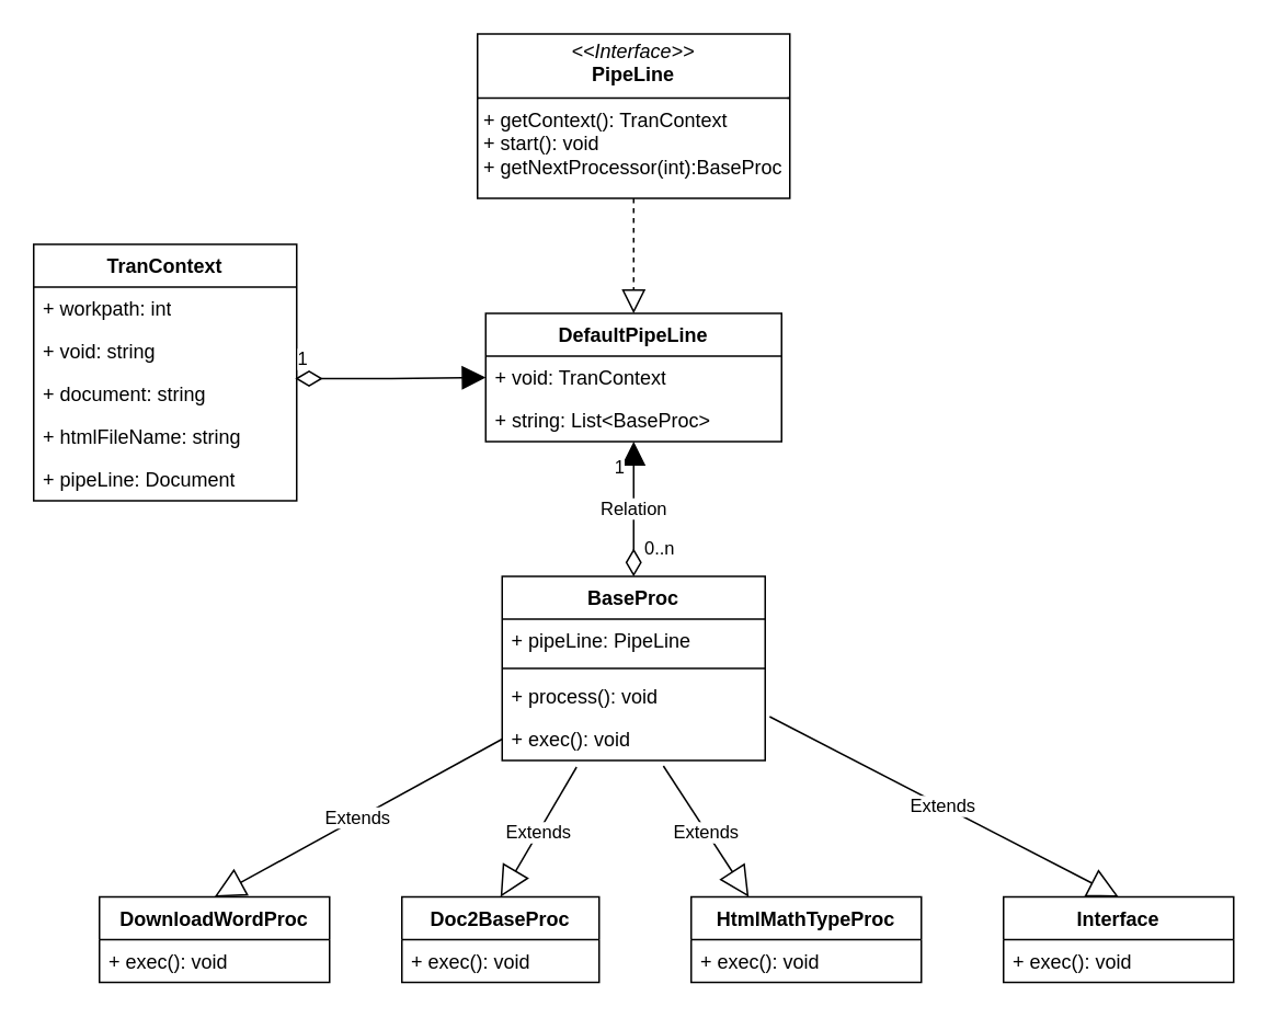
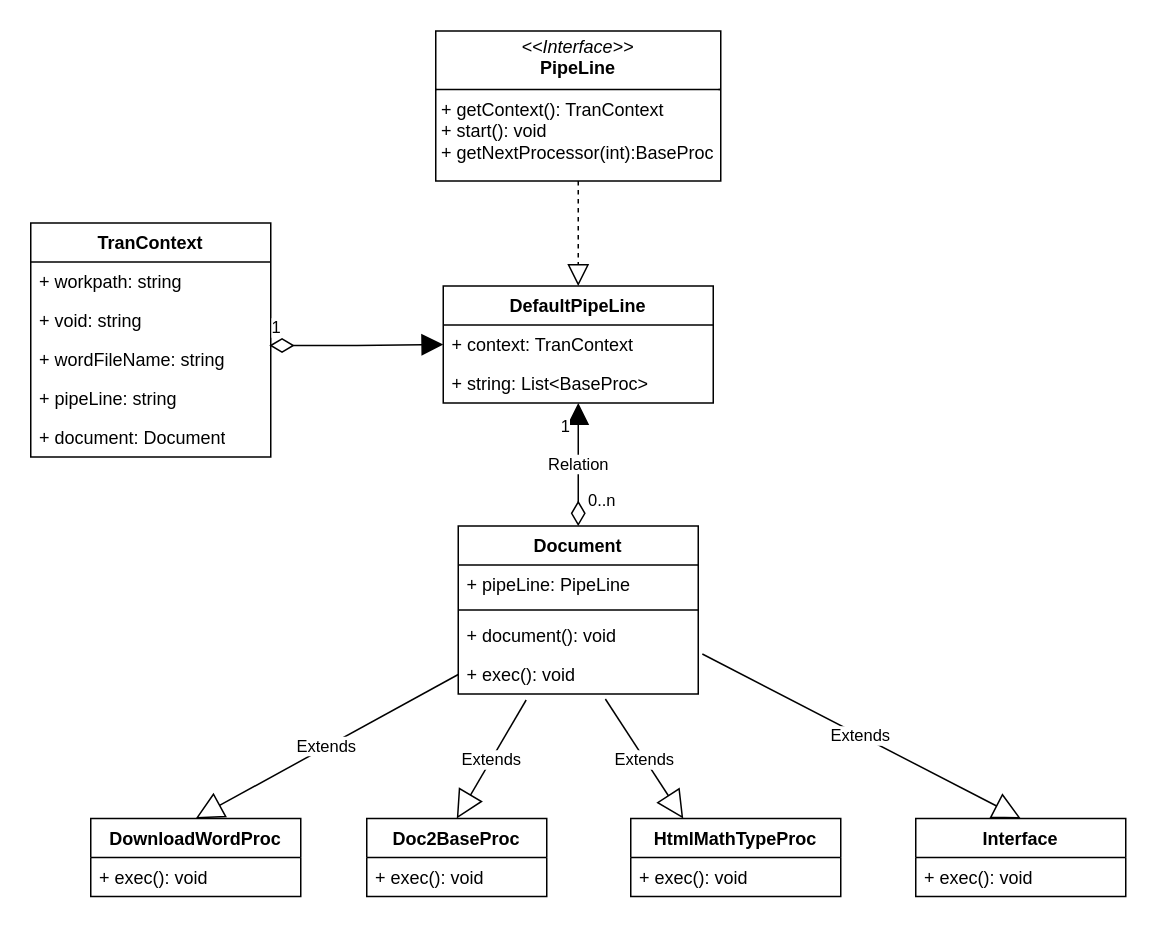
  <mxCell id="0" />
  <mxCell id="1" parent="0" />
  <mxCell id="2" value="TranContext" style="swimlane;fontStyle=1;align=center;verticalAlign=top;childLayout=stackLayout;horizontal=1;startSize=26;horizontalStack=0;resizeParent=1;resizeParentMax=0;resizeLast=0;collapsible=1;marginBottom=0;whiteSpace=wrap;html=1;" vertex="1" parent="1"><mxGeometry x="20" y="148" width="160" height="156" as="geometry" /></mxCell>
- <mxCell id="3" value="+ workpath: int" style="text;strokeColor=none;fillColor=none;align=left;verticalAlign=top;spacingLeft=4;spacingRight=4;overflow=hidden;rotatable=0;points=[[0,0.5],[1,0.5]];portConstraint=eastwest;whiteSpace=wrap;html=1;" vertex="1" parent="2"><mxGeometry y="26" width="160" height="26" as="geometry" /></mxCell>
+ <mxCell id="3" value="+ workpath: string" style="text;strokeColor=none;fillColor=none;align=left;verticalAlign=top;spacingLeft=4;spacingRight=4;overflow=hidden;rotatable=0;points=[[0,0.5],[1,0.5]];portConstraint=eastwest;whiteSpace=wrap;html=1;" vertex="1" parent="2"><mxGeometry y="26" width="160" height="26" as="geometry" /></mxCell>
  <mxCell id="4" value="+ void: string" style="text;strokeColor=none;fillColor=none;align=left;verticalAlign=top;spacingLeft=4;spacingRight=4;overflow=hidden;rotatable=0;points=[[0,0.5],[1,0.5]];portConstraint=eastwest;whiteSpace=wrap;html=1;" vertex="1" parent="2"><mxGeometry y="52" width="160" height="26" as="geometry" /></mxCell>
- <mxCell id="5" value="+ document: string" style="text;strokeColor=none;fillColor=none;align=left;verticalAlign=top;spacingLeft=4;spacingRight=4;overflow=hidden;rotatable=0;points=[[0,0.5],[1,0.5]];portConstraint=eastwest;whiteSpace=wrap;html=1;" vertex="1" parent="2"><mxGeometry y="78" width="160" height="26" as="geometry" /></mxCell>
- <mxCell id="6" value="+ htmlFileName: string" style="text;strokeColor=none;fillColor=none;align=left;verticalAlign=top;spacingLeft=4;spacingRight=4;overflow=hidden;rotatable=0;points=[[0,0.5],[1,0.5]];portConstraint=eastwest;whiteSpace=wrap;html=1;" vertex="1" parent="2"><mxGeometry y="104" width="160" height="26" as="geometry" /></mxCell>
- <mxCell id="7" value="+ pipeLine: Document" style="text;strokeColor=none;fillColor=none;align=left;verticalAlign=top;spacingLeft=4;spacingRight=4;overflow=hidden;rotatable=0;points=[[0,0.5],[1,0.5]];portConstraint=eastwest;whiteSpace=wrap;html=1;" vertex="1" parent="2"><mxGeometry y="130" width="160" height="26" as="geometry" /></mxCell>
+ <mxCell id="5" value="+ wordFileName: string" style="text;strokeColor=none;fillColor=none;align=left;verticalAlign=top;spacingLeft=4;spacingRight=4;overflow=hidden;rotatable=0;points=[[0,0.5],[1,0.5]];portConstraint=eastwest;whiteSpace=wrap;html=1;" vertex="1" parent="2"><mxGeometry y="78" width="160" height="26" as="geometry" /></mxCell>
+ <mxCell id="6" value="+ pipeLine: string" style="text;strokeColor=none;fillColor=none;align=left;verticalAlign=top;spacingLeft=4;spacingRight=4;overflow=hidden;rotatable=0;points=[[0,0.5],[1,0.5]];portConstraint=eastwest;whiteSpace=wrap;html=1;" vertex="1" parent="2"><mxGeometry y="104" width="160" height="26" as="geometry" /></mxCell>
+ <mxCell id="7" value="+ document: Document" style="text;strokeColor=none;fillColor=none;align=left;verticalAlign=top;spacingLeft=4;spacingRight=4;overflow=hidden;rotatable=0;points=[[0,0.5],[1,0.5]];portConstraint=eastwest;whiteSpace=wrap;html=1;" vertex="1" parent="2"><mxGeometry y="130" width="160" height="26" as="geometry" /></mxCell>
  <mxCell id="8" value="&lt;p style=&quot;margin:0px;margin-top:4px;text-align:center;&quot;&gt;&lt;i&gt;&amp;lt;&amp;lt;Interface&amp;gt;&amp;gt;&lt;/i&gt;&lt;br&gt;&lt;b&gt;PipeLine&lt;/b&gt;&lt;/p&gt;&lt;hr size=&quot;1&quot; style=&quot;border-style:solid;&quot;&gt;&lt;p style=&quot;margin:0px;margin-left:4px;&quot;&gt;+ getContext(): TranContext&lt;br&gt;+ start(): void&lt;/p&gt;&lt;p style=&quot;margin:0px;margin-left:4px;&quot;&gt;+ getNextProcessor(int):BaseProc&lt;/p&gt;" style="verticalAlign=top;align=left;overflow=fill;html=1;whiteSpace=wrap;" vertex="1" parent="1"><mxGeometry x="290" y="20" width="190" height="100" as="geometry" /></mxCell>
  <mxCell id="9" value="DefaultPipeLine" style="swimlane;fontStyle=1;align=center;verticalAlign=top;childLayout=stackLayout;horizontal=1;startSize=26;horizontalStack=0;resizeParent=1;resizeParentMax=0;resizeLast=0;collapsible=1;marginBottom=0;whiteSpace=wrap;html=1;" vertex="1" parent="1"><mxGeometry x="295" y="190" width="180" height="78" as="geometry" /></mxCell>
- <mxCell id="10" value="+ void: TranContext" style="text;strokeColor=none;fillColor=none;align=left;verticalAlign=top;spacingLeft=4;spacingRight=4;overflow=hidden;rotatable=0;points=[[0,0.5],[1,0.5]];portConstraint=eastwest;whiteSpace=wrap;html=1;" vertex="1" parent="9"><mxGeometry y="26" width="180" height="26" as="geometry" /></mxCell>
+ <mxCell id="10" value="+ context: TranContext" style="text;strokeColor=none;fillColor=none;align=left;verticalAlign=top;spacingLeft=4;spacingRight=4;overflow=hidden;rotatable=0;points=[[0,0.5],[1,0.5]];portConstraint=eastwest;whiteSpace=wrap;html=1;" vertex="1" parent="9"><mxGeometry y="26" width="180" height="26" as="geometry" /></mxCell>
  <mxCell id="11" value="+ string: List&amp;lt;BaseProc&amp;gt;" style="text;strokeColor=none;fillColor=none;align=left;verticalAlign=top;spacingLeft=4;spacingRight=4;overflow=hidden;rotatable=0;points=[[0,0.5],[1,0.5]];portConstraint=eastwest;whiteSpace=wrap;html=1;" vertex="1" parent="9"><mxGeometry y="52" width="180" height="26" as="geometry" /></mxCell>
- <mxCell id="12" value="BaseProc" style="swimlane;fontStyle=1;align=center;verticalAlign=top;childLayout=stackLayout;horizontal=1;startSize=26;horizontalStack=0;resizeParent=1;resizeParentMax=0;resizeLast=0;collapsible=1;marginBottom=0;whiteSpace=wrap;html=1;" vertex="1" parent="1"><mxGeometry x="305" y="350" width="160" height="112" as="geometry" /></mxCell>
+ <mxCell id="12" value="Document" style="swimlane;fontStyle=1;align=center;verticalAlign=top;childLayout=stackLayout;horizontal=1;startSize=26;horizontalStack=0;resizeParent=1;resizeParentMax=0;resizeLast=0;collapsible=1;marginBottom=0;whiteSpace=wrap;html=1;" vertex="1" parent="1"><mxGeometry x="305" y="350" width="160" height="112" as="geometry" /></mxCell>
  <mxCell id="13" value="+ pipeLine: PipeLine" style="text;strokeColor=none;fillColor=none;align=left;verticalAlign=top;spacingLeft=4;spacingRight=4;overflow=hidden;rotatable=0;points=[[0,0.5],[1,0.5]];portConstraint=eastwest;whiteSpace=wrap;html=1;" vertex="1" parent="12"><mxGeometry y="26" width="160" height="26" as="geometry" /></mxCell>
  <mxCell id="14" value="" style="line;strokeWidth=1;fillColor=none;align=left;verticalAlign=middle;spacingTop=-1;spacingLeft=3;spacingRight=3;rotatable=0;labelPosition=right;points=[];portConstraint=eastwest;strokeColor=inherit;" vertex="1" parent="12"><mxGeometry y="52" width="160" height="8" as="geometry" /></mxCell>
- <mxCell id="15" value="+ process(): void" style="text;strokeColor=none;fillColor=none;align=left;verticalAlign=top;spacingLeft=4;spacingRight=4;overflow=hidden;rotatable=0;points=[[0,0.5],[1,0.5]];portConstraint=eastwest;whiteSpace=wrap;html=1;" vertex="1" parent="12"><mxGeometry y="60" width="160" height="26" as="geometry" /></mxCell>
+ <mxCell id="15" value="+ document(): void" style="text;strokeColor=none;fillColor=none;align=left;verticalAlign=top;spacingLeft=4;spacingRight=4;overflow=hidden;rotatable=0;points=[[0,0.5],[1,0.5]];portConstraint=eastwest;whiteSpace=wrap;html=1;" vertex="1" parent="12"><mxGeometry y="60" width="160" height="26" as="geometry" /></mxCell>
  <mxCell id="16" value="+ exec(): void" style="text;strokeColor=none;fillColor=none;align=left;verticalAlign=top;spacingLeft=4;spacingRight=4;overflow=hidden;rotatable=0;points=[[0,0.5],[1,0.5]];portConstraint=eastwest;whiteSpace=wrap;html=1;" vertex="1" parent="12"><mxGeometry y="86" width="160" height="26" as="geometry" /></mxCell>
  <mxCell id="17" value="DownloadWordProc" style="swimlane;fontStyle=1;align=center;verticalAlign=top;childLayout=stackLayout;horizontal=1;startSize=26;horizontalStack=0;resizeParent=1;resizeParentMax=0;resizeLast=0;collapsible=1;marginBottom=0;whiteSpace=wrap;html=1;" vertex="1" parent="1"><mxGeometry x="60" y="545" width="140" height="52" as="geometry" /></mxCell>
  <mxCell id="18" value="+ exec(): void" style="text;strokeColor=none;fillColor=none;align=left;verticalAlign=top;spacingLeft=4;spacingRight=4;overflow=hidden;rotatable=0;points=[[0,0.5],[1,0.5]];portConstraint=eastwest;whiteSpace=wrap;html=1;" vertex="1" parent="17"><mxGeometry y="26" width="140" height="26" as="geometry" /></mxCell>
  <mxCell id="19" value="Doc2BaseProc" style="swimlane;fontStyle=1;align=center;verticalAlign=top;childLayout=stackLayout;horizontal=1;startSize=26;horizontalStack=0;resizeParent=1;resizeParentMax=0;resizeLast=0;collapsible=1;marginBottom=0;whiteSpace=wrap;html=1;" vertex="1" parent="1"><mxGeometry x="244" y="545" width="120" height="52" as="geometry" /></mxCell>
  <mxCell id="20" value="+ exec(): void" style="text;strokeColor=none;fillColor=none;align=left;verticalAlign=top;spacingLeft=4;spacingRight=4;overflow=hidden;rotatable=0;points=[[0,0.5],[1,0.5]];portConstraint=eastwest;whiteSpace=wrap;html=1;" vertex="1" parent="19"><mxGeometry y="26" width="120" height="26" as="geometry" /></mxCell>
  <mxCell id="21" value="HtmlMathTypeProc" style="swimlane;fontStyle=1;align=center;verticalAlign=top;childLayout=stackLayout;horizontal=1;startSize=26;horizontalStack=0;resizeParent=1;resizeParentMax=0;resizeLast=0;collapsible=1;marginBottom=0;whiteSpace=wrap;html=1;" vertex="1" parent="1"><mxGeometry x="420" y="545" width="140" height="52" as="geometry" /></mxCell>
  <mxCell id="22" value="+ exec(): void" style="text;strokeColor=none;fillColor=none;align=left;verticalAlign=top;spacingLeft=4;spacingRight=4;overflow=hidden;rotatable=0;points=[[0,0.5],[1,0.5]];portConstraint=eastwest;whiteSpace=wrap;html=1;" vertex="1" parent="21"><mxGeometry y="26" width="140" height="26" as="geometry" /></mxCell>
  <mxCell id="23" value="Interface" style="swimlane;fontStyle=1;align=center;verticalAlign=top;childLayout=stackLayout;horizontal=1;startSize=26;horizontalStack=0;resizeParent=1;resizeParentMax=0;resizeLast=0;collapsible=1;marginBottom=0;whiteSpace=wrap;html=1;" vertex="1" parent="1"><mxGeometry x="610" y="545" width="140" height="52" as="geometry" /></mxCell>
  <mxCell id="24" value="+ exec(): void" style="text;strokeColor=none;fillColor=none;align=left;verticalAlign=top;spacingLeft=4;spacingRight=4;overflow=hidden;rotatable=0;points=[[0,0.5],[1,0.5]];portConstraint=eastwest;whiteSpace=wrap;html=1;" vertex="1" parent="23"><mxGeometry y="26" width="140" height="26" as="geometry" /></mxCell>
  <mxCell id="25" value="" style="endArrow=block;dashed=1;endFill=0;endSize=12;html=1;rounded=0;exitX=0.5;exitY=1;exitDx=0;exitDy=0;entryX=0.5;entryY=0;entryDx=0;entryDy=0;" edge="1" parent="1" source="8" target="9"><mxGeometry width="160" relative="1" as="geometry"><mxPoint x="240" y="180" as="sourcePoint" /><mxPoint x="400" y="180" as="targetPoint" /></mxGeometry></mxCell>
  <mxCell id="26" value="1" style="endArrow=block;html=1;endSize=12;startArrow=diamondThin;startSize=14;startFill=0;edgeStyle=orthogonalEdgeStyle;align=left;verticalAlign=bottom;rounded=0;entryX=0;entryY=0.5;entryDx=0;entryDy=0;exitX=0.994;exitY=0.141;exitDx=0;exitDy=0;exitPerimeter=0;" edge="1" parent="1" source="5" target="10"><mxGeometry x="-1" y="3" relative="1" as="geometry"><mxPoint x="180" y="216" as="sourcePoint" /><mxPoint x="280" y="240" as="targetPoint" /></mxGeometry></mxCell>
  <mxCell id="27" value="Relation" style="endArrow=block;html=1;endSize=12;startArrow=diamondThin;startSize=14;startFill=0;edgeStyle=orthogonalEdgeStyle;rounded=0;exitX=0.5;exitY=0;exitDx=0;exitDy=0;" edge="1" parent="1" source="12" target="9"><mxGeometry relative="1" as="geometry"><mxPoint x="240" y="480" as="sourcePoint" /><mxPoint x="400" y="480" as="targetPoint" /></mxGeometry></mxCell>
  <mxCell id="28" value="0..n" style="edgeLabel;resizable=0;html=1;align=left;verticalAlign=top;" connectable="0" vertex="1" parent="27"><mxGeometry x="-1" relative="1" as="geometry"><mxPoint x="5" y="-30" as="offset" /></mxGeometry></mxCell>
  <mxCell id="29" value="1" style="edgeLabel;resizable=0;html=1;align=right;verticalAlign=top;" connectable="0" vertex="1" parent="27"><mxGeometry x="1" relative="1" as="geometry"><mxPoint x="-5" y="3" as="offset" /></mxGeometry></mxCell>
  <mxCell id="30" value="Extends" style="endArrow=block;endSize=16;endFill=0;html=1;rounded=0;entryX=0.5;entryY=0;entryDx=0;entryDy=0;exitX=0;exitY=0.5;exitDx=0;exitDy=0;" edge="1" parent="1" source="16" target="17"><mxGeometry width="160" relative="1" as="geometry"><mxPoint x="240" y="480" as="sourcePoint" /><mxPoint x="400" y="480" as="targetPoint" /></mxGeometry></mxCell>
  <mxCell id="31" value="Extends" style="endArrow=block;endSize=16;endFill=0;html=1;rounded=0;entryX=0.5;entryY=0;entryDx=0;entryDy=0;exitX=0.283;exitY=1.154;exitDx=0;exitDy=0;exitPerimeter=0;" edge="1" parent="1" source="16" target="19"><mxGeometry width="160" relative="1" as="geometry"><mxPoint x="315" y="459" as="sourcePoint" /><mxPoint x="140" y="555" as="targetPoint" /></mxGeometry></mxCell>
  <mxCell id="32" value="Extends" style="endArrow=block;endSize=16;endFill=0;html=1;rounded=0;entryX=0.25;entryY=0;entryDx=0;entryDy=0;exitX=0.613;exitY=1.128;exitDx=0;exitDy=0;exitPerimeter=0;" edge="1" parent="1" source="16" target="21"><mxGeometry width="160" relative="1" as="geometry"><mxPoint x="360" y="476" as="sourcePoint" /><mxPoint x="314" y="555" as="targetPoint" /></mxGeometry></mxCell>
  <mxCell id="33" value="Extends" style="endArrow=block;endSize=16;endFill=0;html=1;rounded=0;entryX=0.5;entryY=0;entryDx=0;entryDy=0;exitX=1.017;exitY=-0.026;exitDx=0;exitDy=0;exitPerimeter=0;" edge="1" parent="1" source="16" target="23"><mxGeometry width="160" relative="1" as="geometry"><mxPoint x="413" y="475" as="sourcePoint" /><mxPoint x="465" y="555" as="targetPoint" /></mxGeometry></mxCell>
